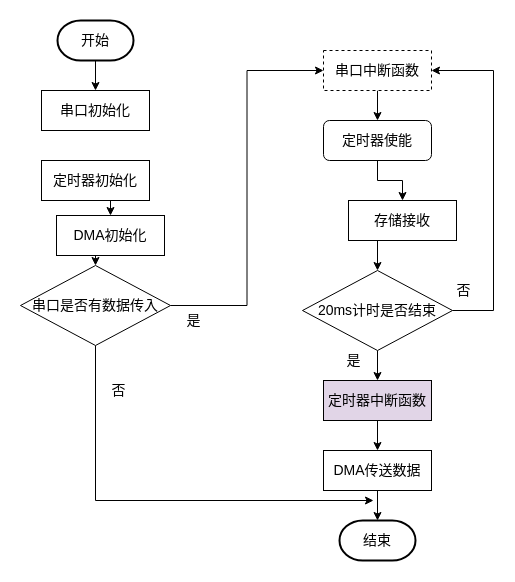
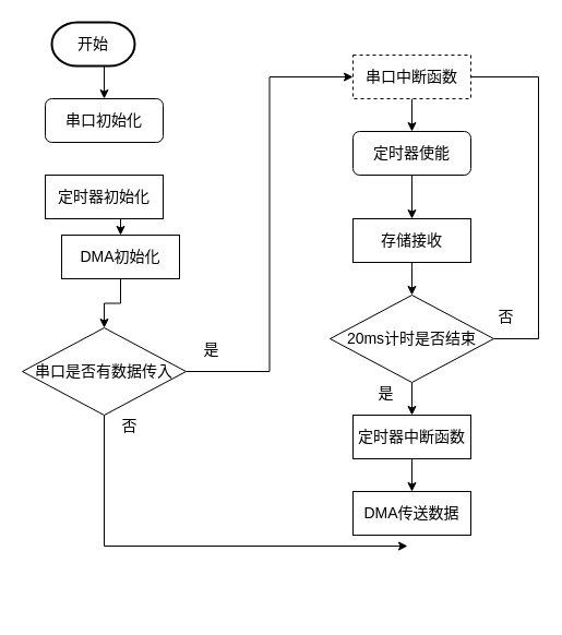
  <mxCell id="0" />
  <mxCell id="1" parent="0" />
  <mxCell id="2" style="edgeStyle=orthogonalEdgeStyle;rounded=0;orthogonalLoop=1;jettySize=auto;html=1;exitX=0.5;exitY=1;exitDx=0;exitDy=0;exitPerimeter=0;entryX=0.5;entryY=0;entryDx=0;entryDy=0;" edge="1" parent="1" source="3" target="4"><mxGeometry relative="1" as="geometry" /></mxCell>
- <mxCell id="3" value="&lt;font style=&quot;font-size: 14px&quot;&gt;开始&lt;/font&gt;" style="strokeWidth=2;html=1;shape=mxgraph.flowchart.terminator;whiteSpace=wrap;" vertex="1" parent="1"><mxGeometry x="57" y="20" width="76" height="40" as="geometry" /></mxCell>
- <mxCell id="4" value="&lt;font style=&quot;font-size: 14px&quot;&gt;串口初始化&lt;/font&gt;" style="rounded=0;whiteSpace=wrap;html=1;" vertex="1" parent="1"><mxGeometry x="41" y="90" width="108" height="40" as="geometry" /></mxCell>
+ <mxCell id="3" value="&lt;font style=&quot;font-size: 14px&quot;&gt;开始&lt;/font&gt;" style="strokeWidth=2;html=1;shape=mxgraph.flowchart.terminator;whiteSpace=wrap;" vertex="1" parent="1"><mxGeometry x="47" y="20" width="76" height="40" as="geometry" /></mxCell>
+ <mxCell id="4" value="&lt;font style=&quot;font-size: 14px&quot;&gt;串口初始化&lt;/font&gt;" style="whiteSpace=wrap;html=1;rounded=1;" vertex="1" parent="1"><mxGeometry x="41" y="90" width="108" height="40" as="geometry" /></mxCell>
  <mxCell id="5" style="edgeStyle=orthogonalEdgeStyle;rounded=0;orthogonalLoop=1;jettySize=auto;html=1;exitX=0.5;exitY=1;exitDx=0;exitDy=0;entryX=0.5;entryY=0;entryDx=0;entryDy=0;" edge="1" parent="1" source="6" target="8"><mxGeometry relative="1" as="geometry" /></mxCell>
  <mxCell id="6" value="&lt;font style=&quot;font-size: 14px&quot;&gt;定时器初始化&lt;/font&gt;" style="rounded=0;whiteSpace=wrap;html=1;" vertex="1" parent="1"><mxGeometry x="41" y="160" width="108" height="40" as="geometry" /></mxCell>
  <mxCell id="7" style="edgeStyle=orthogonalEdgeStyle;rounded=0;orthogonalLoop=1;jettySize=auto;html=1;exitX=0.5;exitY=1;exitDx=0;exitDy=0;entryX=0.5;entryY=0;entryDx=0;entryDy=0;" edge="1" parent="1" source="8" target="11"><mxGeometry relative="1" as="geometry" /></mxCell>
  <mxCell id="8" value="&lt;font style=&quot;font-size: 14px&quot;&gt;DMA初始化&lt;/font&gt;" style="rounded=0;whiteSpace=wrap;html=1;" vertex="1" parent="1"><mxGeometry x="56" y="215" width="108" height="40" as="geometry" /></mxCell>
  <mxCell id="9" style="edgeStyle=orthogonalEdgeStyle;rounded=0;orthogonalLoop=1;jettySize=auto;html=1;exitX=1;exitY=0.5;exitDx=0;exitDy=0;entryX=0;entryY=0.5;entryDx=0;entryDy=0;" edge="1" parent="1" source="11" target="13"><mxGeometry relative="1" as="geometry" /></mxCell>
  <mxCell id="10" style="edgeStyle=orthogonalEdgeStyle;rounded=0;orthogonalLoop=1;jettySize=auto;html=1;exitX=0.5;exitY=1;exitDx=0;exitDy=0;" edge="1" parent="1" source="11"><mxGeometry relative="1" as="geometry"><mxPoint x="373" y="500" as="targetPoint" /><Array as="points"><mxPoint x="95" y="500" /></Array></mxGeometry></mxCell>
- <mxCell id="11" value="&lt;font style=&quot;font-size: 14px&quot;&gt;串口是否有数据传入&lt;/font&gt;" style="rhombus;whiteSpace=wrap;html=1;" vertex="1" parent="1"><mxGeometry x="20" y="265" width="150" height="80" as="geometry" /></mxCell>
+ <mxCell id="11" value="&lt;font style=&quot;font-size: 14px&quot;&gt;串口是否有数据传入&lt;/font&gt;" style="rhombus;whiteSpace=wrap;html=1;" vertex="1" parent="1"><mxGeometry x="20" y="300" width="150" height="80" as="geometry" /></mxCell>
  <mxCell id="12" style="edgeStyle=orthogonalEdgeStyle;rounded=0;orthogonalLoop=1;jettySize=auto;html=1;exitX=0.5;exitY=1;exitDx=0;exitDy=0;entryX=0.5;entryY=0;entryDx=0;entryDy=0;" edge="1" parent="1" source="13" target="15"><mxGeometry relative="1" as="geometry" /></mxCell>
  <mxCell id="13" value="&lt;font style=&quot;font-size: 14px&quot;&gt;串口中断函数&lt;/font&gt;" style="rounded=0;whiteSpace=wrap;html=1;dashed=1;" vertex="1" parent="1"><mxGeometry x="323" y="50" width="108" height="40" as="geometry" /></mxCell>
  <mxCell id="14" style="edgeStyle=orthogonalEdgeStyle;rounded=0;orthogonalLoop=1;jettySize=auto;html=1;exitX=0.5;exitY=1;exitDx=0;exitDy=0;entryX=0.5;entryY=0;entryDx=0;entryDy=0;" edge="1" parent="1" source="15" target="17"><mxGeometry relative="1" as="geometry" /></mxCell>
  <mxCell id="15" value="&lt;font style=&quot;font-size: 14px&quot;&gt;定时器使能&lt;/font&gt;" style="whiteSpace=wrap;html=1;rounded=1;" vertex="1" parent="1"><mxGeometry x="323" y="120" width="108" height="40" as="geometry" /></mxCell>
  <mxCell id="16" style="edgeStyle=orthogonalEdgeStyle;rounded=0;orthogonalLoop=1;jettySize=auto;html=1;exitX=0.5;exitY=1;exitDx=0;exitDy=0;entryX=0.5;entryY=0;entryDx=0;entryDy=0;" edge="1" parent="1" source="17" target="20"><mxGeometry relative="1" as="geometry" /></mxCell>
- <mxCell id="17" value="&lt;font style=&quot;font-size: 14px&quot;&gt;存储接收&lt;/font&gt;" style="rounded=0;whiteSpace=wrap;html=1;" vertex="1" parent="1"><mxGeometry x="348" y="200" width="108" height="40" as="geometry" /></mxCell>
+ <mxCell id="17" value="&lt;font style=&quot;font-size: 14px&quot;&gt;存储接收&lt;/font&gt;" style="rounded=0;whiteSpace=wrap;html=1;" vertex="1" parent="1"><mxGeometry x="323" y="200" width="108" height="40" as="geometry" /></mxCell>
  <mxCell id="18" style="edgeStyle=orthogonalEdgeStyle;rounded=0;orthogonalLoop=1;jettySize=auto;html=1;exitX=0.5;exitY=1;exitDx=0;exitDy=0;entryX=0.5;entryY=0;entryDx=0;entryDy=0;" edge="1" parent="1" source="20" target="22"><mxGeometry relative="1" as="geometry" /></mxCell>
- <mxCell id="19" style="edgeStyle=orthogonalEdgeStyle;rounded=0;orthogonalLoop=1;jettySize=auto;html=1;exitX=1;exitY=0.5;exitDx=0;exitDy=0;entryX=1;entryY=0.5;entryDx=0;entryDy=0;" edge="1" parent="1" source="20" target="13"><mxGeometry relative="1" as="geometry"><Array as="points"><mxPoint x="493" y="310" /><mxPoint x="493" y="70" /></Array></mxGeometry></mxCell>
+ <mxCell id="19" style="edgeStyle=orthogonalEdgeStyle;rounded=0;orthogonalLoop=1;jettySize=auto;html=1;exitX=1;exitY=0.5;exitDx=0;exitDy=0;entryX=1;entryY=0.5;entryDx=0;entryDy=0;endArrow=none;" edge="1" parent="1" source="20" target="13"><mxGeometry relative="1" as="geometry"><Array as="points"><mxPoint x="493" y="310" /><mxPoint x="493" y="70" /></Array></mxGeometry></mxCell>
  <mxCell id="20" value="&lt;font style=&quot;font-size: 14px&quot;&gt;20ms计时是否结束&lt;/font&gt;" style="rhombus;whiteSpace=wrap;html=1;" vertex="1" parent="1"><mxGeometry x="302" y="270" width="150" height="80" as="geometry" /></mxCell>
  <mxCell id="21" style="edgeStyle=orthogonalEdgeStyle;rounded=0;orthogonalLoop=1;jettySize=auto;html=1;exitX=0.5;exitY=1;exitDx=0;exitDy=0;entryX=0.5;entryY=0;entryDx=0;entryDy=0;" edge="1" parent="1" source="22" target="24"><mxGeometry relative="1" as="geometry" /></mxCell>
- <mxCell id="22" value="&lt;font style=&quot;font-size: 14px&quot;&gt;定时器中断函数&lt;/font&gt;" style="rounded=0;whiteSpace=wrap;html=1;fillColor=#e1d5e7;" vertex="1" parent="1"><mxGeometry x="323" y="380" width="108" height="40" as="geometry" /></mxCell>
- <mxCell id="23" style="edgeStyle=orthogonalEdgeStyle;rounded=0;orthogonalLoop=1;jettySize=auto;html=1;exitX=0.5;exitY=1;exitDx=0;exitDy=0;entryX=0.5;entryY=0;entryDx=0;entryDy=0;entryPerimeter=0;" edge="1" parent="1" source="24" target="25"><mxGeometry relative="1" as="geometry" /></mxCell>
+ <mxCell id="22" value="&lt;font style=&quot;font-size: 14px&quot;&gt;定时器中断函数&lt;/font&gt;" style="rounded=0;whiteSpace=wrap;html=1;" vertex="1" parent="1"><mxGeometry x="323" y="380" width="108" height="40" as="geometry" /></mxCell>
  <mxCell id="24" value="&lt;font style=&quot;font-size: 14px&quot;&gt;DMA传送数据&lt;/font&gt;" style="rounded=0;whiteSpace=wrap;html=1;" vertex="1" parent="1"><mxGeometry x="323" y="450" width="108" height="40" as="geometry" /></mxCell>
- <mxCell id="25" value="&lt;font style=&quot;font-size: 14px&quot;&gt;结束&lt;br&gt;&lt;/font&gt;" style="strokeWidth=2;html=1;shape=mxgraph.flowchart.terminator;whiteSpace=wrap;" vertex="1" parent="1"><mxGeometry x="339" y="520" width="76" height="40" as="geometry" /></mxCell>
  <mxCell id="26" value="&lt;font style=&quot;font-size: 14px&quot;&gt;是&lt;/font&gt;" style="text;html=1;align=center;verticalAlign=middle;resizable=0;points=[];autosize=1;strokeColor=none;" vertex="1" parent="1"><mxGeometry x="178" y="310" width="30" height="20" as="geometry" /></mxCell>
  <mxCell id="27" value="&lt;font style=&quot;font-size: 14px&quot;&gt;否&lt;/font&gt;" style="text;html=1;align=center;verticalAlign=middle;resizable=0;points=[];autosize=1;strokeColor=none;" vertex="1" parent="1"><mxGeometry x="103" y="380" width="30" height="20" as="geometry" /></mxCell>
  <mxCell id="28" value="&lt;font style=&quot;font-size: 14px&quot;&gt;是&lt;/font&gt;" style="text;html=1;align=center;verticalAlign=middle;resizable=0;points=[];autosize=1;strokeColor=none;" vertex="1" parent="1"><mxGeometry x="338" y="350" width="30" height="20" as="geometry" /></mxCell>
  <mxCell id="29" value="&lt;font style=&quot;font-size: 14px&quot;&gt;否&lt;/font&gt;" style="text;html=1;align=center;verticalAlign=middle;resizable=0;points=[];autosize=1;strokeColor=none;" vertex="1" parent="1"><mxGeometry x="448" y="280" width="30" height="20" as="geometry" /></mxCell>
